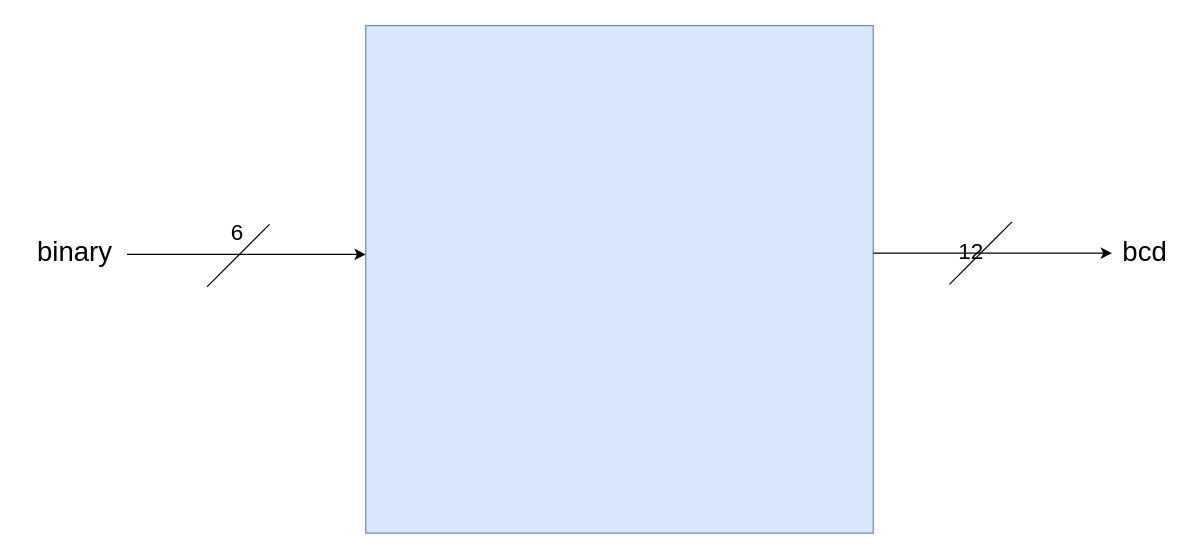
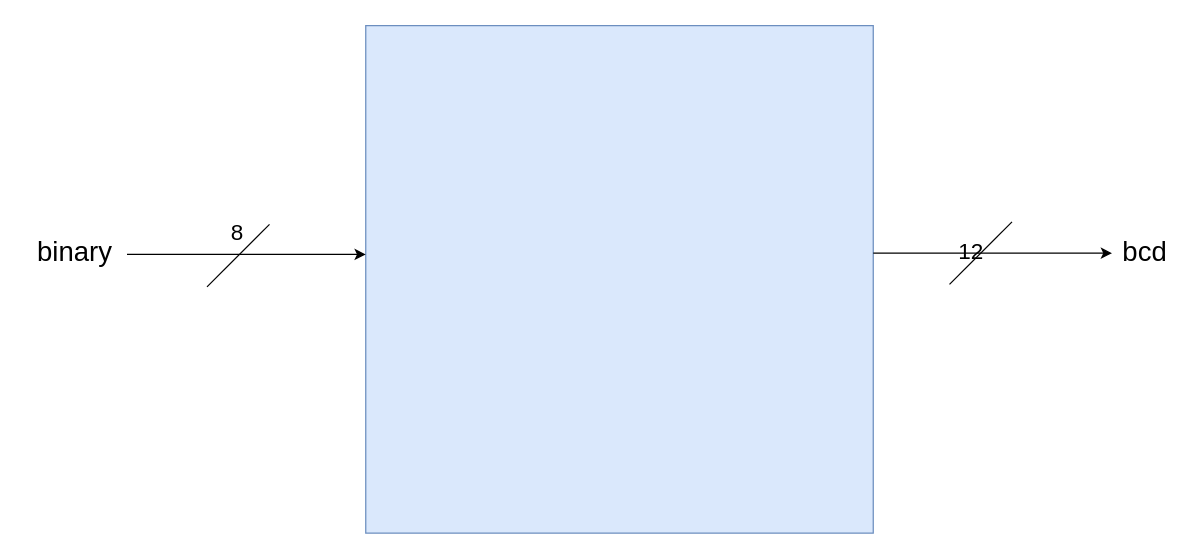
  <mxCell id="0" />
  <mxCell id="1" parent="0" />
  <mxCell id="2" value="" style="whiteSpace=wrap;html=1;aspect=fixed;fillColor=#dae8fc;strokeColor=#6c8ebf;" vertex="1" parent="1"><mxGeometry x="292" y="20" width="406" height="406" as="geometry" /></mxCell>
  <mxCell id="3" value="" style="endArrow=classic;html=1;rounded=0;" edge="1" parent="1"><mxGeometry width="50" height="50" relative="1" as="geometry"><mxPoint x="101" y="203" as="sourcePoint" /><mxPoint x="292" y="203" as="targetPoint" /></mxGeometry></mxCell>
  <mxCell id="4" value="" style="endArrow=classic;html=1;rounded=0;" edge="1" parent="1"><mxGeometry width="50" height="50" relative="1" as="geometry"><mxPoint x="698" y="202" as="sourcePoint" /><mxPoint x="889" y="202" as="targetPoint" /></mxGeometry></mxCell>
  <mxCell id="5" value="" style="endArrow=none;html=1;rounded=0;" edge="1" parent="1"><mxGeometry width="50" height="50" relative="1" as="geometry"><mxPoint x="165" y="229" as="sourcePoint" /><mxPoint x="215" y="179" as="targetPoint" /></mxGeometry></mxCell>
  <mxCell id="6" value="" style="endArrow=none;html=1;rounded=0;" edge="1" parent="1"><mxGeometry width="50" height="50" relative="1" as="geometry"><mxPoint x="759" y="227" as="sourcePoint" /><mxPoint x="809" y="177" as="targetPoint" /></mxGeometry></mxCell>
- <mxCell id="7" value="&lt;font style=&quot;font-size: 18px;&quot;&gt;6&lt;/font&gt;" style="text;html=1;align=center;verticalAlign=middle;resizable=0;points=[];autosize=1;strokeColor=none;fillColor=none;" vertex="1" parent="1"><mxGeometry x="175" y="169" width="28" height="34" as="geometry" /></mxCell>
+ <mxCell id="7" value="&lt;font style=&quot;font-size: 18px;&quot;&gt;8&lt;/font&gt;" style="text;html=1;align=center;verticalAlign=middle;resizable=0;points=[];autosize=1;strokeColor=none;fillColor=none;" vertex="1" parent="1"><mxGeometry x="175" y="169" width="28" height="34" as="geometry" /></mxCell>
  <mxCell id="8" value="&lt;font style=&quot;font-size: 18px;&quot;&gt;12&lt;/font&gt;" style="text;html=1;align=center;verticalAlign=middle;resizable=0;points=[];autosize=1;strokeColor=none;fillColor=none;" vertex="1" parent="1"><mxGeometry x="757" y="184" width="38" height="34" as="geometry" /></mxCell>
  <mxCell id="9" value="&lt;font style=&quot;font-size: 22px;&quot;&gt;binary&lt;/font&gt;" style="text;html=1;align=center;verticalAlign=middle;resizable=0;points=[];autosize=1;strokeColor=none;fillColor=none;" vertex="1" parent="1"><mxGeometry x="20" y="183" width="78" height="38" as="geometry" /></mxCell>
  <mxCell id="10" value="&lt;font style=&quot;font-size: 22px;&quot;&gt;bcd&lt;/font&gt;" style="text;html=1;align=center;verticalAlign=middle;resizable=0;points=[];autosize=1;strokeColor=none;fillColor=none;" vertex="1" parent="1"><mxGeometry x="888" y="183" width="53" height="38" as="geometry" /></mxCell>
